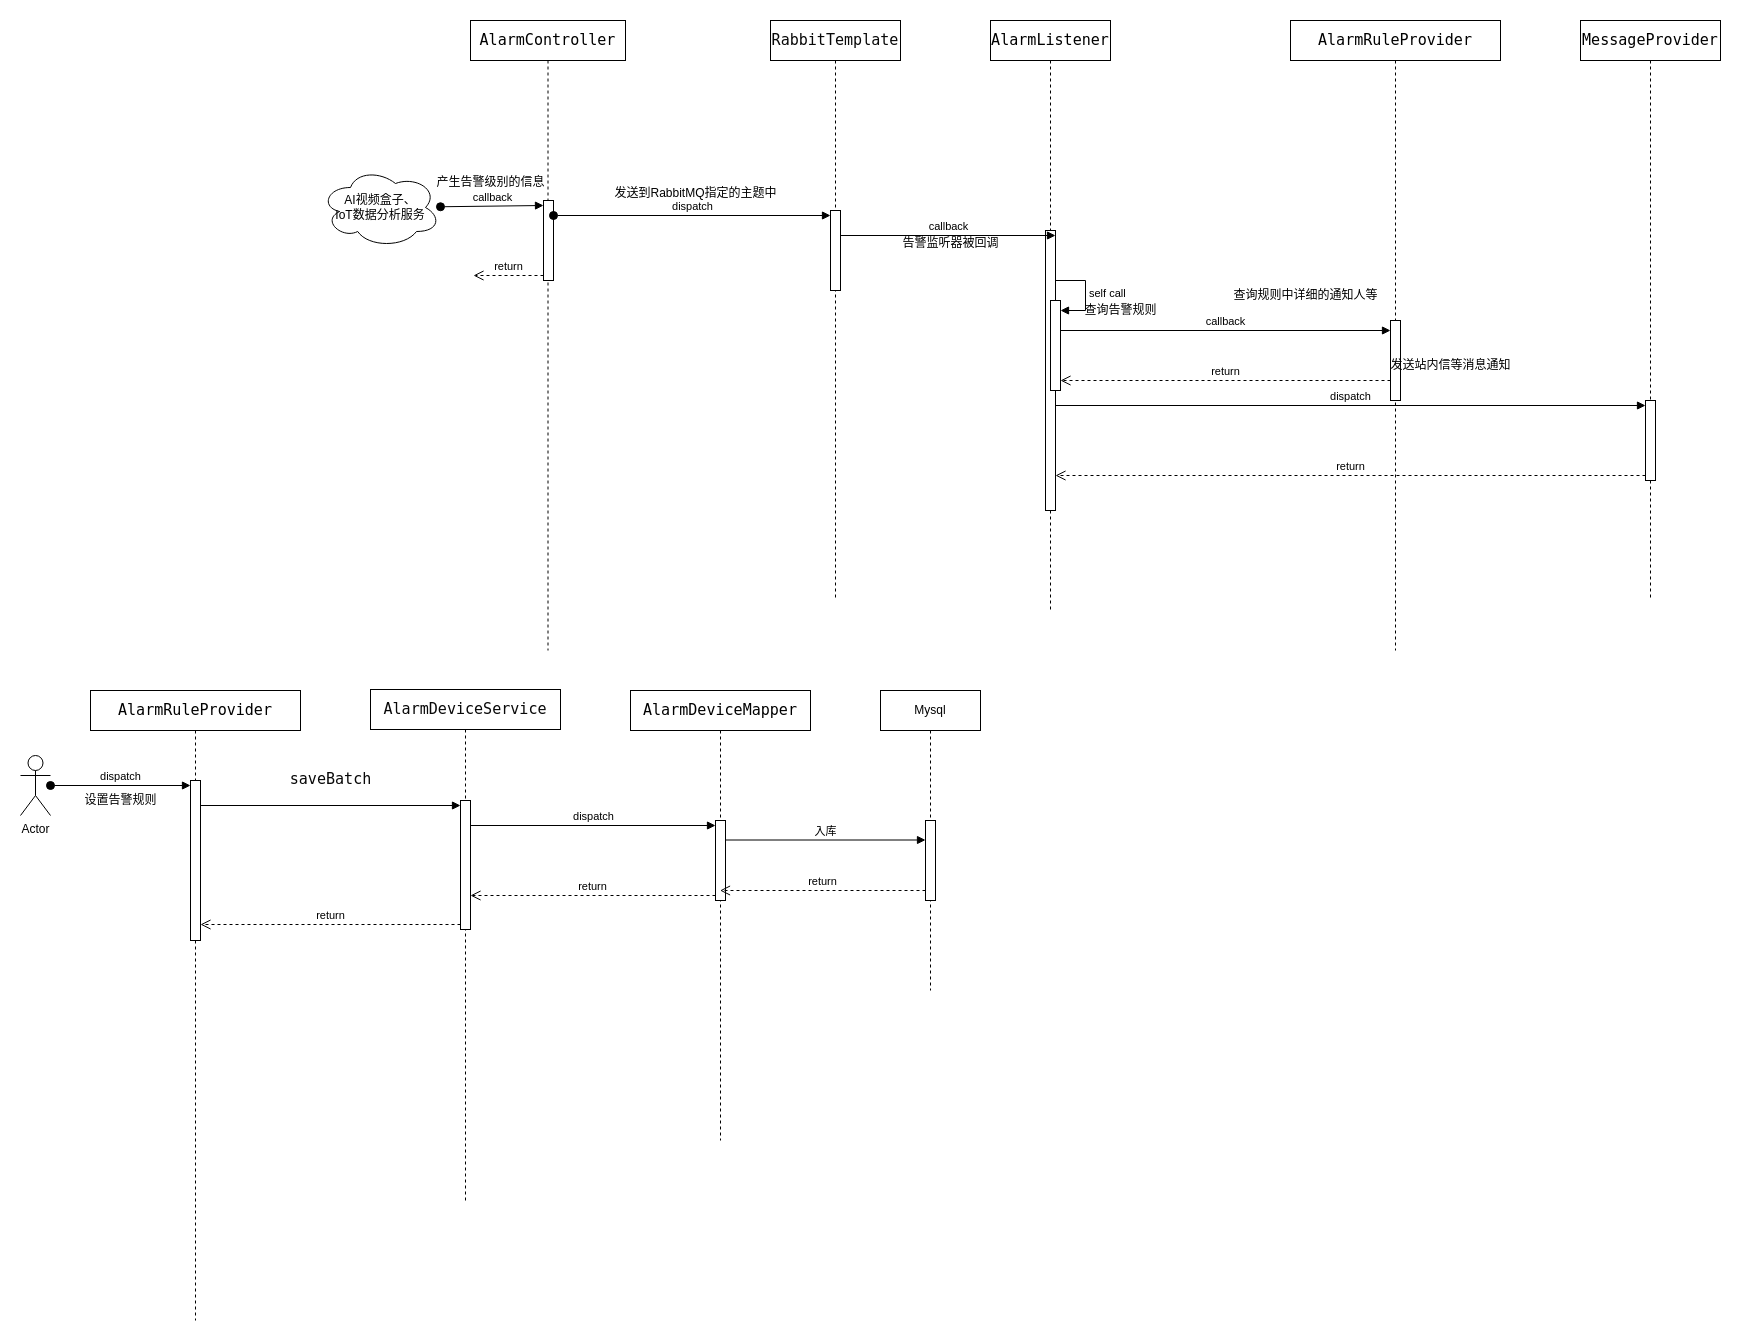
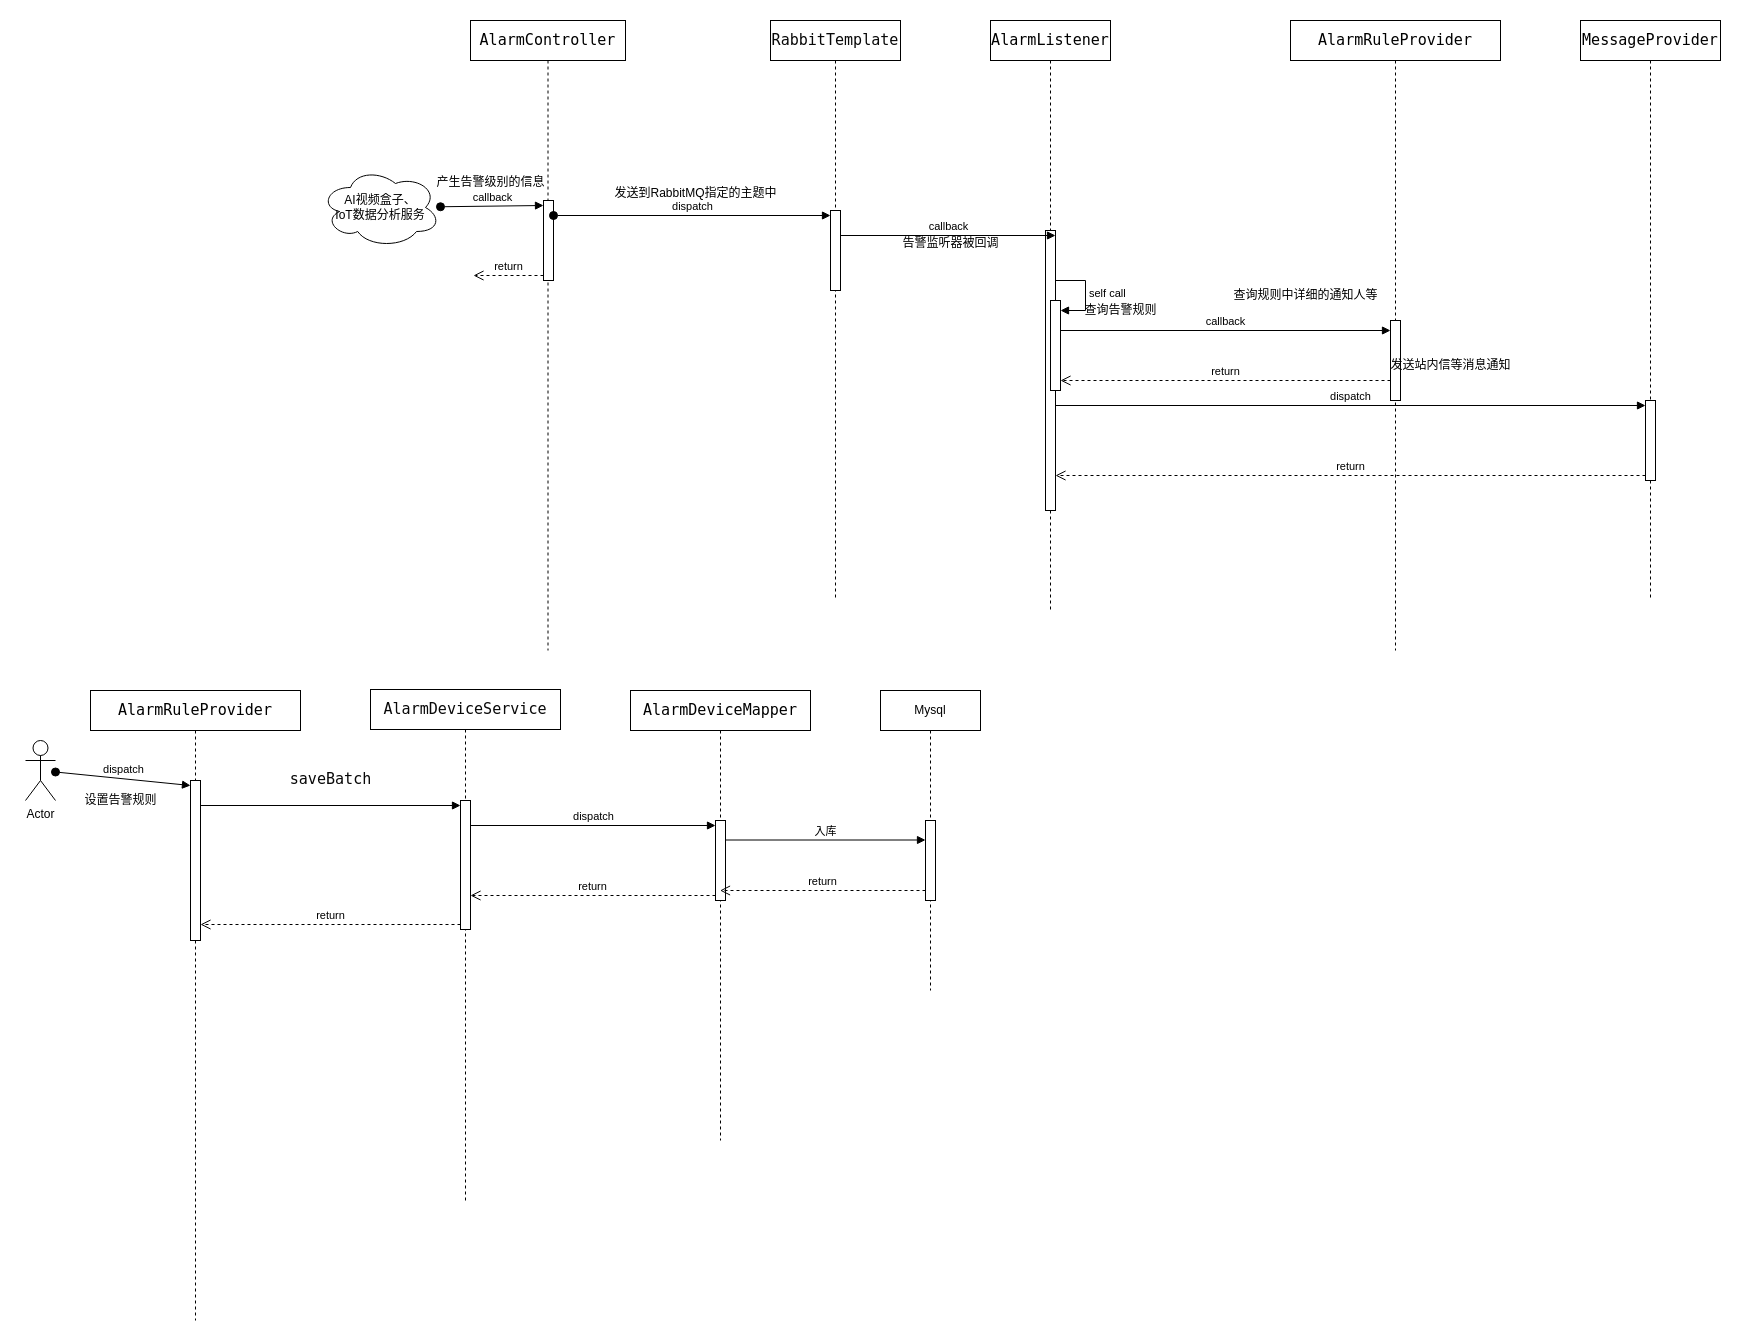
  <mxCell id="0" />
  <mxCell id="1" parent="0" />
  <mxCell id="2" value="&lt;div style=&quot;background-color:#ffffff;color:#080808&quot;&gt;&lt;pre style=&quot;font-family:'JetBrains Mono',monospace;font-size:11.3pt;&quot;&gt;&lt;span style=&quot;color:#000000;&quot;&gt;AlarmRuleProvider&lt;/span&gt;&lt;/pre&gt;&lt;/div&gt;" style="shape=umlLifeline;perimeter=lifelinePerimeter;whiteSpace=wrap;html=1;container=1;dropTarget=0;collapsible=0;recursiveResize=0;outlineConnect=0;portConstraint=eastwest;newEdgeStyle={&quot;curved&quot;:0,&quot;rounded&quot;:0};" parent="1" vertex="1"><mxGeometry x="1290" y="20" width="210" height="630" as="geometry" /></mxCell>
  <mxCell id="3" value="" style="html=1;points=[[0,0,0,0,5],[0,1,0,0,-5],[1,0,0,0,5],[1,1,0,0,-5]];perimeter=orthogonalPerimeter;outlineConnect=0;targetShapes=umlLifeline;portConstraint=eastwest;newEdgeStyle={&quot;curved&quot;:0,&quot;rounded&quot;:0};" parent="2" vertex="1"><mxGeometry x="100" y="300" width="10" height="80" as="geometry" /></mxCell>
  <mxCell id="4" value="&lt;div style=&quot;background-color:#ffffff;color:#080808&quot;&gt;&lt;pre style=&quot;font-family:'JetBrains Mono',monospace;font-size:11.3pt;&quot;&gt;&lt;span style=&quot;color:#000000;&quot;&gt;AlarmController&lt;/span&gt;&lt;/pre&gt;&lt;/div&gt;" style="shape=umlLifeline;perimeter=lifelinePerimeter;whiteSpace=wrap;html=1;container=1;dropTarget=0;collapsible=0;recursiveResize=0;outlineConnect=0;portConstraint=eastwest;newEdgeStyle={&quot;curved&quot;:0,&quot;rounded&quot;:0};" parent="1" vertex="1"><mxGeometry x="470" y="20" width="155" height="630" as="geometry" /></mxCell>
  <mxCell id="5" value="" style="html=1;points=[[0,0,0,0,5],[0,1,0,0,-5],[1,0,0,0,5],[1,1,0,0,-5]];perimeter=orthogonalPerimeter;outlineConnect=0;targetShapes=umlLifeline;portConstraint=eastwest;newEdgeStyle={&quot;curved&quot;:0,&quot;rounded&quot;:0};" parent="4" vertex="1"><mxGeometry x="73" y="180" width="10" height="80" as="geometry" /></mxCell>
  <mxCell id="6" value="return" style="html=1;verticalAlign=bottom;endArrow=open;dashed=1;endSize=8;curved=0;rounded=0;exitX=0;exitY=1;exitDx=0;exitDy=-5;" parent="4" source="5" edge="1"><mxGeometry relative="1" as="geometry"><mxPoint x="3" y="255" as="targetPoint" /></mxGeometry></mxCell>
  <mxCell id="7" value="" style="html=1;points=[[0,0,0,0,5],[0,1,0,0,-5],[1,0,0,0,5],[1,1,0,0,-5]];perimeter=orthogonalPerimeter;outlineConnect=0;targetShapes=umlLifeline;portConstraint=eastwest;newEdgeStyle={&quot;curved&quot;:0,&quot;rounded&quot;:0};" parent="4" vertex="1"><mxGeometry x="73" y="180" width="10" height="80" as="geometry" /></mxCell>
  <mxCell id="8" value="AI视频盒子、&lt;div&gt;IoT数据分析服务&lt;/div&gt;" style="ellipse;shape=cloud;whiteSpace=wrap;html=1;" parent="1" vertex="1"><mxGeometry x="320" y="167" width="120" height="80" as="geometry" /></mxCell>
  <mxCell id="9" value="callback" style="html=1;verticalAlign=bottom;startArrow=oval;endArrow=block;startSize=8;curved=0;rounded=0;entryX=0;entryY=0;entryDx=0;entryDy=5;" parent="1" source="8" target="7" edge="1"><mxGeometry relative="1" as="geometry"><mxPoint x="473" y="205" as="sourcePoint" /></mxGeometry></mxCell>
  <mxCell id="10" value="产生告警级别的信息" style="text;html=1;align=center;verticalAlign=middle;resizable=0;points=[];autosize=1;strokeColor=none;fillColor=none;" parent="1" vertex="1"><mxGeometry x="425" y="167" width="130" height="30" as="geometry" /></mxCell>
  <mxCell id="11" value="&lt;div style=&quot;background-color:#ffffff;color:#080808&quot;&gt;&lt;pre style=&quot;font-family:'JetBrains Mono',monospace;font-size:11.3pt;&quot;&gt;RabbitTemplate&lt;/pre&gt;&lt;/div&gt;" style="shape=umlLifeline;perimeter=lifelinePerimeter;whiteSpace=wrap;html=1;container=1;dropTarget=0;collapsible=0;recursiveResize=0;outlineConnect=0;portConstraint=eastwest;newEdgeStyle={&quot;curved&quot;:0,&quot;rounded&quot;:0};" parent="1" vertex="1"><mxGeometry x="770" y="20" width="130" height="580" as="geometry" /></mxCell>
  <mxCell id="12" value="" style="html=1;points=[[0,0,0,0,5],[0,1,0,0,-5],[1,0,0,0,5],[1,1,0,0,-5]];perimeter=orthogonalPerimeter;outlineConnect=0;targetShapes=umlLifeline;portConstraint=eastwest;newEdgeStyle={&quot;curved&quot;:0,&quot;rounded&quot;:0};" parent="11" vertex="1"><mxGeometry x="60" y="190" width="10" height="80" as="geometry" /></mxCell>
  <mxCell id="13" value="dispatch" style="html=1;verticalAlign=bottom;startArrow=oval;endArrow=block;startSize=8;curved=0;rounded=0;entryX=0;entryY=0;entryDx=0;entryDy=5;" parent="1" source="7" target="12" edge="1"><mxGeometry relative="1" as="geometry"><mxPoint x="760" y="235" as="sourcePoint" /></mxGeometry></mxCell>
  <mxCell id="14" value="发送到RabbitMQ指定的主题中" style="text;html=1;align=center;verticalAlign=middle;resizable=0;points=[];autosize=1;strokeColor=none;fillColor=none;" parent="1" vertex="1"><mxGeometry x="600" y="178" width="190" height="30" as="geometry" /></mxCell>
  <mxCell id="15" value="&lt;div style=&quot;background-color:#ffffff;color:#080808&quot;&gt;&lt;pre style=&quot;font-family:'JetBrains Mono',monospace;font-size:11.3pt;&quot;&gt;&lt;span style=&quot;color:#000000;&quot;&gt;AlarmListener&lt;/span&gt;&lt;/pre&gt;&lt;/div&gt;" style="shape=umlLifeline;perimeter=lifelinePerimeter;whiteSpace=wrap;html=1;container=1;dropTarget=0;collapsible=0;recursiveResize=0;outlineConnect=0;portConstraint=eastwest;newEdgeStyle={&quot;curved&quot;:0,&quot;rounded&quot;:0};" parent="1" vertex="1"><mxGeometry x="990" y="20" width="120" height="590" as="geometry" /></mxCell>
  <mxCell id="16" value="" style="html=1;points=[[0,0,0,0,5],[0,1,0,0,-5],[1,0,0,0,5],[1,1,0,0,-5]];perimeter=orthogonalPerimeter;outlineConnect=0;targetShapes=umlLifeline;portConstraint=eastwest;newEdgeStyle={&quot;curved&quot;:0,&quot;rounded&quot;:0};" parent="15" vertex="1"><mxGeometry x="55" y="210" width="10" height="280" as="geometry" /></mxCell>
  <mxCell id="17" value="" style="html=1;points=[[0,0,0,0,5],[0,1,0,0,-5],[1,0,0,0,5],[1,1,0,0,-5]];perimeter=orthogonalPerimeter;outlineConnect=0;targetShapes=umlLifeline;portConstraint=eastwest;newEdgeStyle={&quot;curved&quot;:0,&quot;rounded&quot;:0};" parent="15" vertex="1"><mxGeometry x="60" y="280" width="10" height="90" as="geometry" /></mxCell>
  <mxCell id="18" value="self call" style="html=1;align=left;spacingLeft=2;endArrow=block;rounded=0;edgeStyle=orthogonalEdgeStyle;curved=0;rounded=0;" parent="15" target="17" edge="1"><mxGeometry relative="1" as="geometry"><mxPoint x="65" y="260" as="sourcePoint" /><Array as="points"><mxPoint x="95" y="290" /></Array></mxGeometry></mxCell>
  <mxCell id="19" value="callback" style="html=1;verticalAlign=bottom;endArrow=block;curved=0;rounded=0;entryX=1;entryY=0;entryDx=0;entryDy=5;" parent="1" source="12" target="16" edge="1"><mxGeometry relative="1" as="geometry"><mxPoint x="1045" y="230" as="sourcePoint" /></mxGeometry></mxCell>
  <mxCell id="20" value="告警监听器被回调" style="text;html=1;align=center;verticalAlign=middle;resizable=0;points=[];autosize=1;strokeColor=none;fillColor=none;" parent="1" vertex="1"><mxGeometry x="890" y="228" width="120" height="30" as="geometry" /></mxCell>
  <mxCell id="21" value="查询告警规则" style="text;html=1;align=center;verticalAlign=middle;resizable=0;points=[];autosize=1;strokeColor=none;fillColor=none;" parent="1" vertex="1"><mxGeometry x="1070" y="295" width="100" height="30" as="geometry" /></mxCell>
  <mxCell id="22" value="callback" style="html=1;verticalAlign=bottom;endArrow=block;curved=0;rounded=0;" parent="1" edge="1"><mxGeometry relative="1" as="geometry"><mxPoint x="1060" y="330" as="sourcePoint" /><mxPoint x="1390" y="330" as="targetPoint" /></mxGeometry></mxCell>
  <mxCell id="23" value="return" style="html=1;verticalAlign=bottom;endArrow=open;dashed=1;endSize=8;curved=0;rounded=0;" parent="1" edge="1"><mxGeometry relative="1" as="geometry"><mxPoint x="1060" y="380" as="targetPoint" /><mxPoint x="1390" y="380" as="sourcePoint" /></mxGeometry></mxCell>
  <mxCell id="24" value="查询规则中详细的通知人等" style="text;html=1;align=center;verticalAlign=middle;resizable=0;points=[];autosize=1;strokeColor=none;fillColor=none;" parent="1" vertex="1"><mxGeometry x="1220" y="280" width="170" height="30" as="geometry" /></mxCell>
  <mxCell id="25" value="&lt;div style=&quot;background-color:#ffffff;color:#080808&quot;&gt;&lt;pre style=&quot;font-family:'JetBrains Mono',monospace;font-size:11.3pt;&quot;&gt;&lt;span style=&quot;color:#000000;&quot;&gt;MessageProvider&lt;/span&gt;&lt;/pre&gt;&lt;/div&gt;" style="shape=umlLifeline;perimeter=lifelinePerimeter;whiteSpace=wrap;html=1;container=1;dropTarget=0;collapsible=0;recursiveResize=0;outlineConnect=0;portConstraint=eastwest;newEdgeStyle={&quot;curved&quot;:0,&quot;rounded&quot;:0};" parent="1" vertex="1"><mxGeometry x="1580" y="20" width="140" height="580" as="geometry" /></mxCell>
  <mxCell id="26" value="" style="html=1;points=[[0,0,0,0,5],[0,1,0,0,-5],[1,0,0,0,5],[1,1,0,0,-5]];perimeter=orthogonalPerimeter;outlineConnect=0;targetShapes=umlLifeline;portConstraint=eastwest;newEdgeStyle={&quot;curved&quot;:0,&quot;rounded&quot;:0};" parent="25" vertex="1"><mxGeometry x="65" y="380" width="10" height="80" as="geometry" /></mxCell>
  <mxCell id="27" value="dispatch" style="html=1;verticalAlign=bottom;endArrow=block;curved=0;rounded=0;entryX=0;entryY=0;entryDx=0;entryDy=5;" parent="1" source="16" target="26" edge="1"><mxGeometry relative="1" as="geometry"><mxPoint x="1195" y="405" as="sourcePoint" /></mxGeometry></mxCell>
  <mxCell id="28" value="return" style="html=1;verticalAlign=bottom;endArrow=open;dashed=1;endSize=8;curved=0;rounded=0;exitX=0;exitY=1;exitDx=0;exitDy=-5;" parent="1" source="26" target="16" edge="1"><mxGeometry relative="1" as="geometry"><mxPoint x="1195" y="475" as="targetPoint" /></mxGeometry></mxCell>
  <mxCell id="29" value="发送站内信等消息通知" style="text;html=1;align=center;verticalAlign=middle;resizable=0;points=[];autosize=1;strokeColor=none;fillColor=none;" parent="1" vertex="1"><mxGeometry x="1380" y="350" width="140" height="30" as="geometry" /></mxCell>
  <mxCell id="30" value="&lt;div style=&quot;background-color:#ffffff;color:#080808&quot;&gt;&lt;pre style=&quot;font-family:'JetBrains Mono',monospace;font-size:11.3pt;&quot;&gt;&lt;span style=&quot;color:#000000;&quot;&gt;AlarmRuleProvider&lt;/span&gt;&lt;/pre&gt;&lt;/div&gt;" style="shape=umlLifeline;perimeter=lifelinePerimeter;whiteSpace=wrap;html=1;container=1;dropTarget=0;collapsible=0;recursiveResize=0;outlineConnect=0;portConstraint=eastwest;newEdgeStyle={&quot;curved&quot;:0,&quot;rounded&quot;:0};" vertex="1" parent="1"><mxGeometry x="90" y="690" width="210" height="630" as="geometry" /></mxCell>
  <mxCell id="31" value="" style="html=1;points=[[0,0,0,0,5],[0,1,0,0,-5],[1,0,0,0,5],[1,1,0,0,-5]];perimeter=orthogonalPerimeter;outlineConnect=0;targetShapes=umlLifeline;portConstraint=eastwest;newEdgeStyle={&quot;curved&quot;:0,&quot;rounded&quot;:0};" vertex="1" parent="30"><mxGeometry x="100" y="90" width="10" height="160" as="geometry" /></mxCell>
- <mxCell id="32" value="Actor" style="shape=umlActor;verticalLabelPosition=bottom;verticalAlign=top;html=1;" vertex="1" parent="1"><mxGeometry x="20" y="755" width="30" height="60" as="geometry" /></mxCell>
+ <mxCell id="32" value="Actor" style="shape=umlActor;verticalLabelPosition=bottom;verticalAlign=top;html=1;" vertex="1" parent="1"><mxGeometry x="25" y="740" width="30" height="60" as="geometry" /></mxCell>
  <mxCell id="33" value="dispatch" style="html=1;verticalAlign=bottom;startArrow=oval;endArrow=block;startSize=8;curved=0;rounded=0;entryX=0;entryY=0;entryDx=0;entryDy=5;" edge="1" parent="1" source="32" target="31"><mxGeometry relative="1" as="geometry"><mxPoint x="120" y="785" as="sourcePoint" /></mxGeometry></mxCell>
  <mxCell id="34" value="设置告警规则" style="text;html=1;align=center;verticalAlign=middle;resizable=0;points=[];autosize=1;strokeColor=none;fillColor=none;" vertex="1" parent="1"><mxGeometry x="70" y="785" width="100" height="30" as="geometry" /></mxCell>
  <mxCell id="35" value="&lt;div style=&quot;background-color:#ffffff;color:#080808&quot;&gt;&lt;pre style=&quot;font-family:'JetBrains Mono',monospace;font-size:11.3pt;&quot;&gt;AlarmDeviceService&lt;/pre&gt;&lt;/div&gt;" style="shape=umlLifeline;perimeter=lifelinePerimeter;whiteSpace=wrap;html=1;container=1;dropTarget=0;collapsible=0;recursiveResize=0;outlineConnect=0;portConstraint=eastwest;newEdgeStyle={&quot;curved&quot;:0,&quot;rounded&quot;:0};" vertex="1" parent="1"><mxGeometry x="370" y="689" width="190" height="511" as="geometry" /></mxCell>
  <mxCell id="36" value="" style="html=1;points=[[0,0,0,0,5],[0,1,0,0,-5],[1,0,0,0,5],[1,1,0,0,-5]];perimeter=orthogonalPerimeter;outlineConnect=0;targetShapes=umlLifeline;portConstraint=eastwest;newEdgeStyle={&quot;curved&quot;:0,&quot;rounded&quot;:0};" vertex="1" parent="35"><mxGeometry x="90" y="111" width="10" height="129" as="geometry" /></mxCell>
  <mxCell id="37" value="&lt;div style=&quot;color: rgb(8, 8, 8);&quot;&gt;&lt;pre style=&quot;font-family:'JetBrains Mono',monospace;font-size:11.3pt;&quot;&gt;saveBatch&lt;/pre&gt;&lt;/div&gt;" style="html=1;verticalAlign=bottom;endArrow=block;curved=0;rounded=0;entryX=0;entryY=0;entryDx=0;entryDy=5;" edge="1" target="36" parent="1" source="31"><mxGeometry relative="1" as="geometry"><mxPoint x="390" y="805" as="sourcePoint" /></mxGeometry></mxCell>
  <mxCell id="38" value="return" style="html=1;verticalAlign=bottom;endArrow=open;dashed=1;endSize=8;curved=0;rounded=0;exitX=0;exitY=1;exitDx=0;exitDy=-5;" edge="1" source="36" parent="1" target="31"><mxGeometry relative="1" as="geometry"><mxPoint x="390" y="875" as="targetPoint" /></mxGeometry></mxCell>
  <mxCell id="39" value="&lt;div style=&quot;background-color:#ffffff;color:#080808&quot;&gt;&lt;pre style=&quot;font-family:'JetBrains Mono',monospace;font-size:11.3pt;&quot;&gt;&lt;span style=&quot;color:#000000;&quot;&gt;AlarmDeviceMapper&lt;/span&gt;&lt;/pre&gt;&lt;/div&gt;" style="shape=umlLifeline;perimeter=lifelinePerimeter;whiteSpace=wrap;html=1;container=1;dropTarget=0;collapsible=0;recursiveResize=0;outlineConnect=0;portConstraint=eastwest;newEdgeStyle={&quot;curved&quot;:0,&quot;rounded&quot;:0};" vertex="1" parent="1"><mxGeometry x="630" y="690" width="180" height="450" as="geometry" /></mxCell>
  <mxCell id="40" value="" style="html=1;points=[[0,0,0,0,5],[0,1,0,0,-5],[1,0,0,0,5],[1,1,0,0,-5]];perimeter=orthogonalPerimeter;outlineConnect=0;targetShapes=umlLifeline;portConstraint=eastwest;newEdgeStyle={&quot;curved&quot;:0,&quot;rounded&quot;:0};" vertex="1" parent="39"><mxGeometry x="85" y="130" width="10" height="80" as="geometry" /></mxCell>
  <mxCell id="41" value="dispatch" style="html=1;verticalAlign=bottom;endArrow=block;curved=0;rounded=0;entryX=0;entryY=0;entryDx=0;entryDy=5;" edge="1" target="40" parent="1" source="36"><mxGeometry relative="1" as="geometry"><mxPoint x="725" y="825" as="sourcePoint" /></mxGeometry></mxCell>
  <mxCell id="42" value="return" style="html=1;verticalAlign=bottom;endArrow=open;dashed=1;endSize=8;curved=0;rounded=0;exitX=0;exitY=1;exitDx=0;exitDy=-5;" edge="1" source="40" parent="1" target="36"><mxGeometry relative="1" as="geometry"><mxPoint x="725" y="895" as="targetPoint" /></mxGeometry></mxCell>
  <mxCell id="43" value="Mysql" style="shape=umlLifeline;whiteSpace=wrap;html=1;container=1;dropTarget=0;collapsible=0;recursiveResize=0;outlineConnect=0;portConstraint=eastwest;newEdgeStyle={&quot;curved&quot;:0,&quot;rounded&quot;:0};points=[[0,0,0,0,5],[0,1,0,0,-5],[1,0,0,0,5],[1,1,0,0,-5]];perimeter=rectanglePerimeter;targetShapes=umlLifeline;participant=label;" vertex="1" parent="1"><mxGeometry x="880" y="690" width="100" height="300" as="geometry" /></mxCell>
  <mxCell id="44" value="" style="html=1;points=[[0,0,0,0,5],[0,1,0,0,-5],[1,0,0,0,5],[1,1,0,0,-5]];perimeter=orthogonalPerimeter;outlineConnect=0;targetShapes=umlLifeline;portConstraint=eastwest;newEdgeStyle={&quot;curved&quot;:0,&quot;rounded&quot;:0};" vertex="1" parent="43"><mxGeometry x="45" y="130" width="10" height="80" as="geometry" /></mxCell>
  <mxCell id="45" value="入库" style="html=1;verticalAlign=bottom;endArrow=block;curved=0;rounded=0;entryX=0;entryY=0;entryDx=0;entryDy=5;" edge="1" parent="1"><mxGeometry relative="1" as="geometry"><mxPoint x="725" y="839.5" as="sourcePoint" /><mxPoint x="925" y="839.5" as="targetPoint" /></mxGeometry></mxCell>
  <mxCell id="46" value="return" style="html=1;verticalAlign=bottom;endArrow=open;dashed=1;endSize=8;curved=0;rounded=0;exitX=0;exitY=1;exitDx=0;exitDy=-5;" edge="1" parent="1"><mxGeometry relative="1" as="geometry"><mxPoint x="719.5" y="890" as="targetPoint" /><mxPoint x="925" y="890" as="sourcePoint" /></mxGeometry></mxCell>
